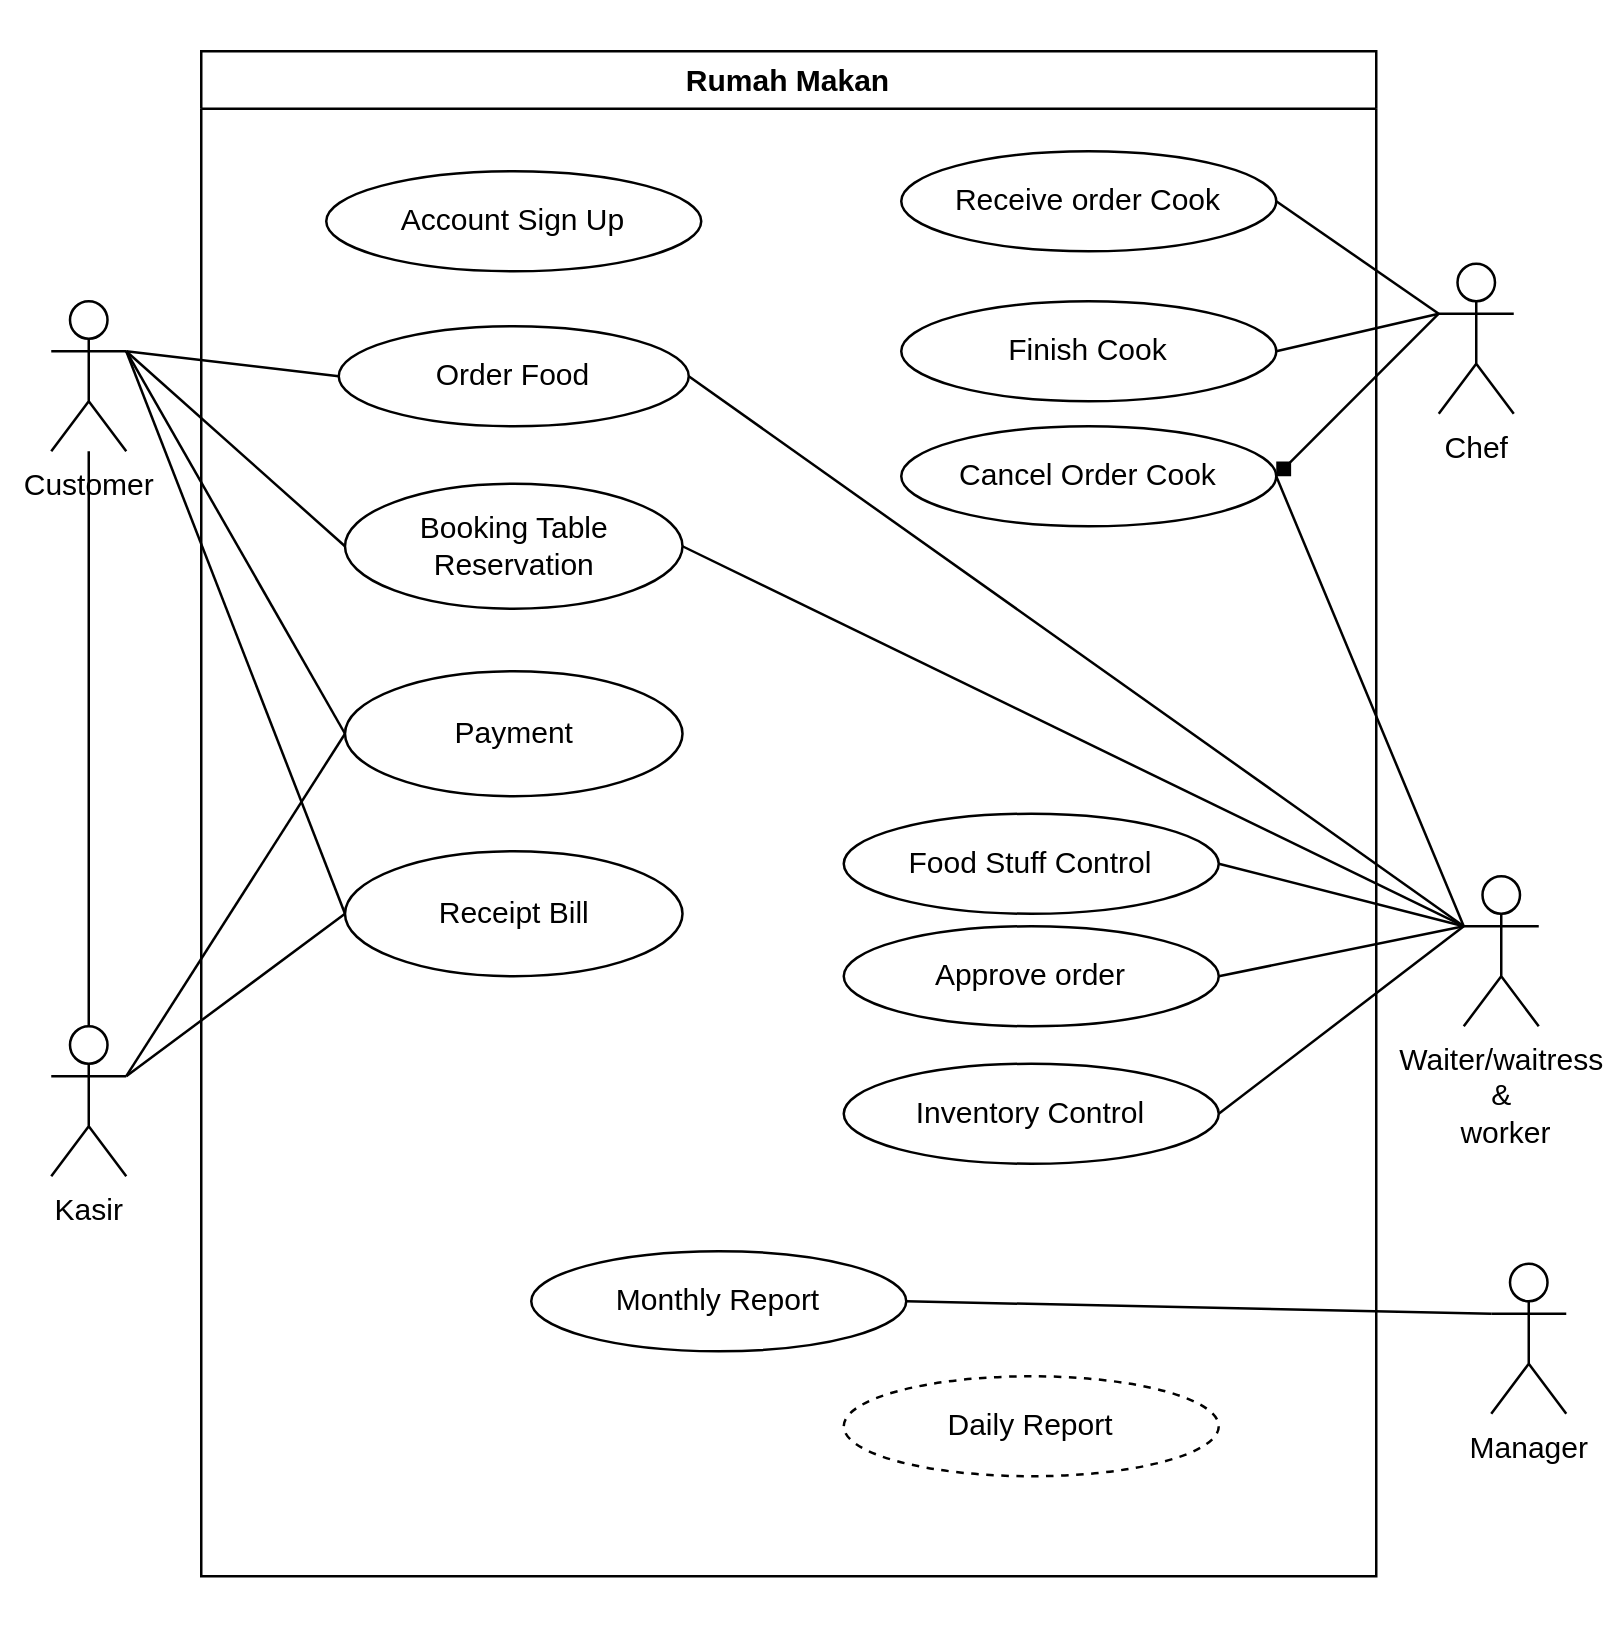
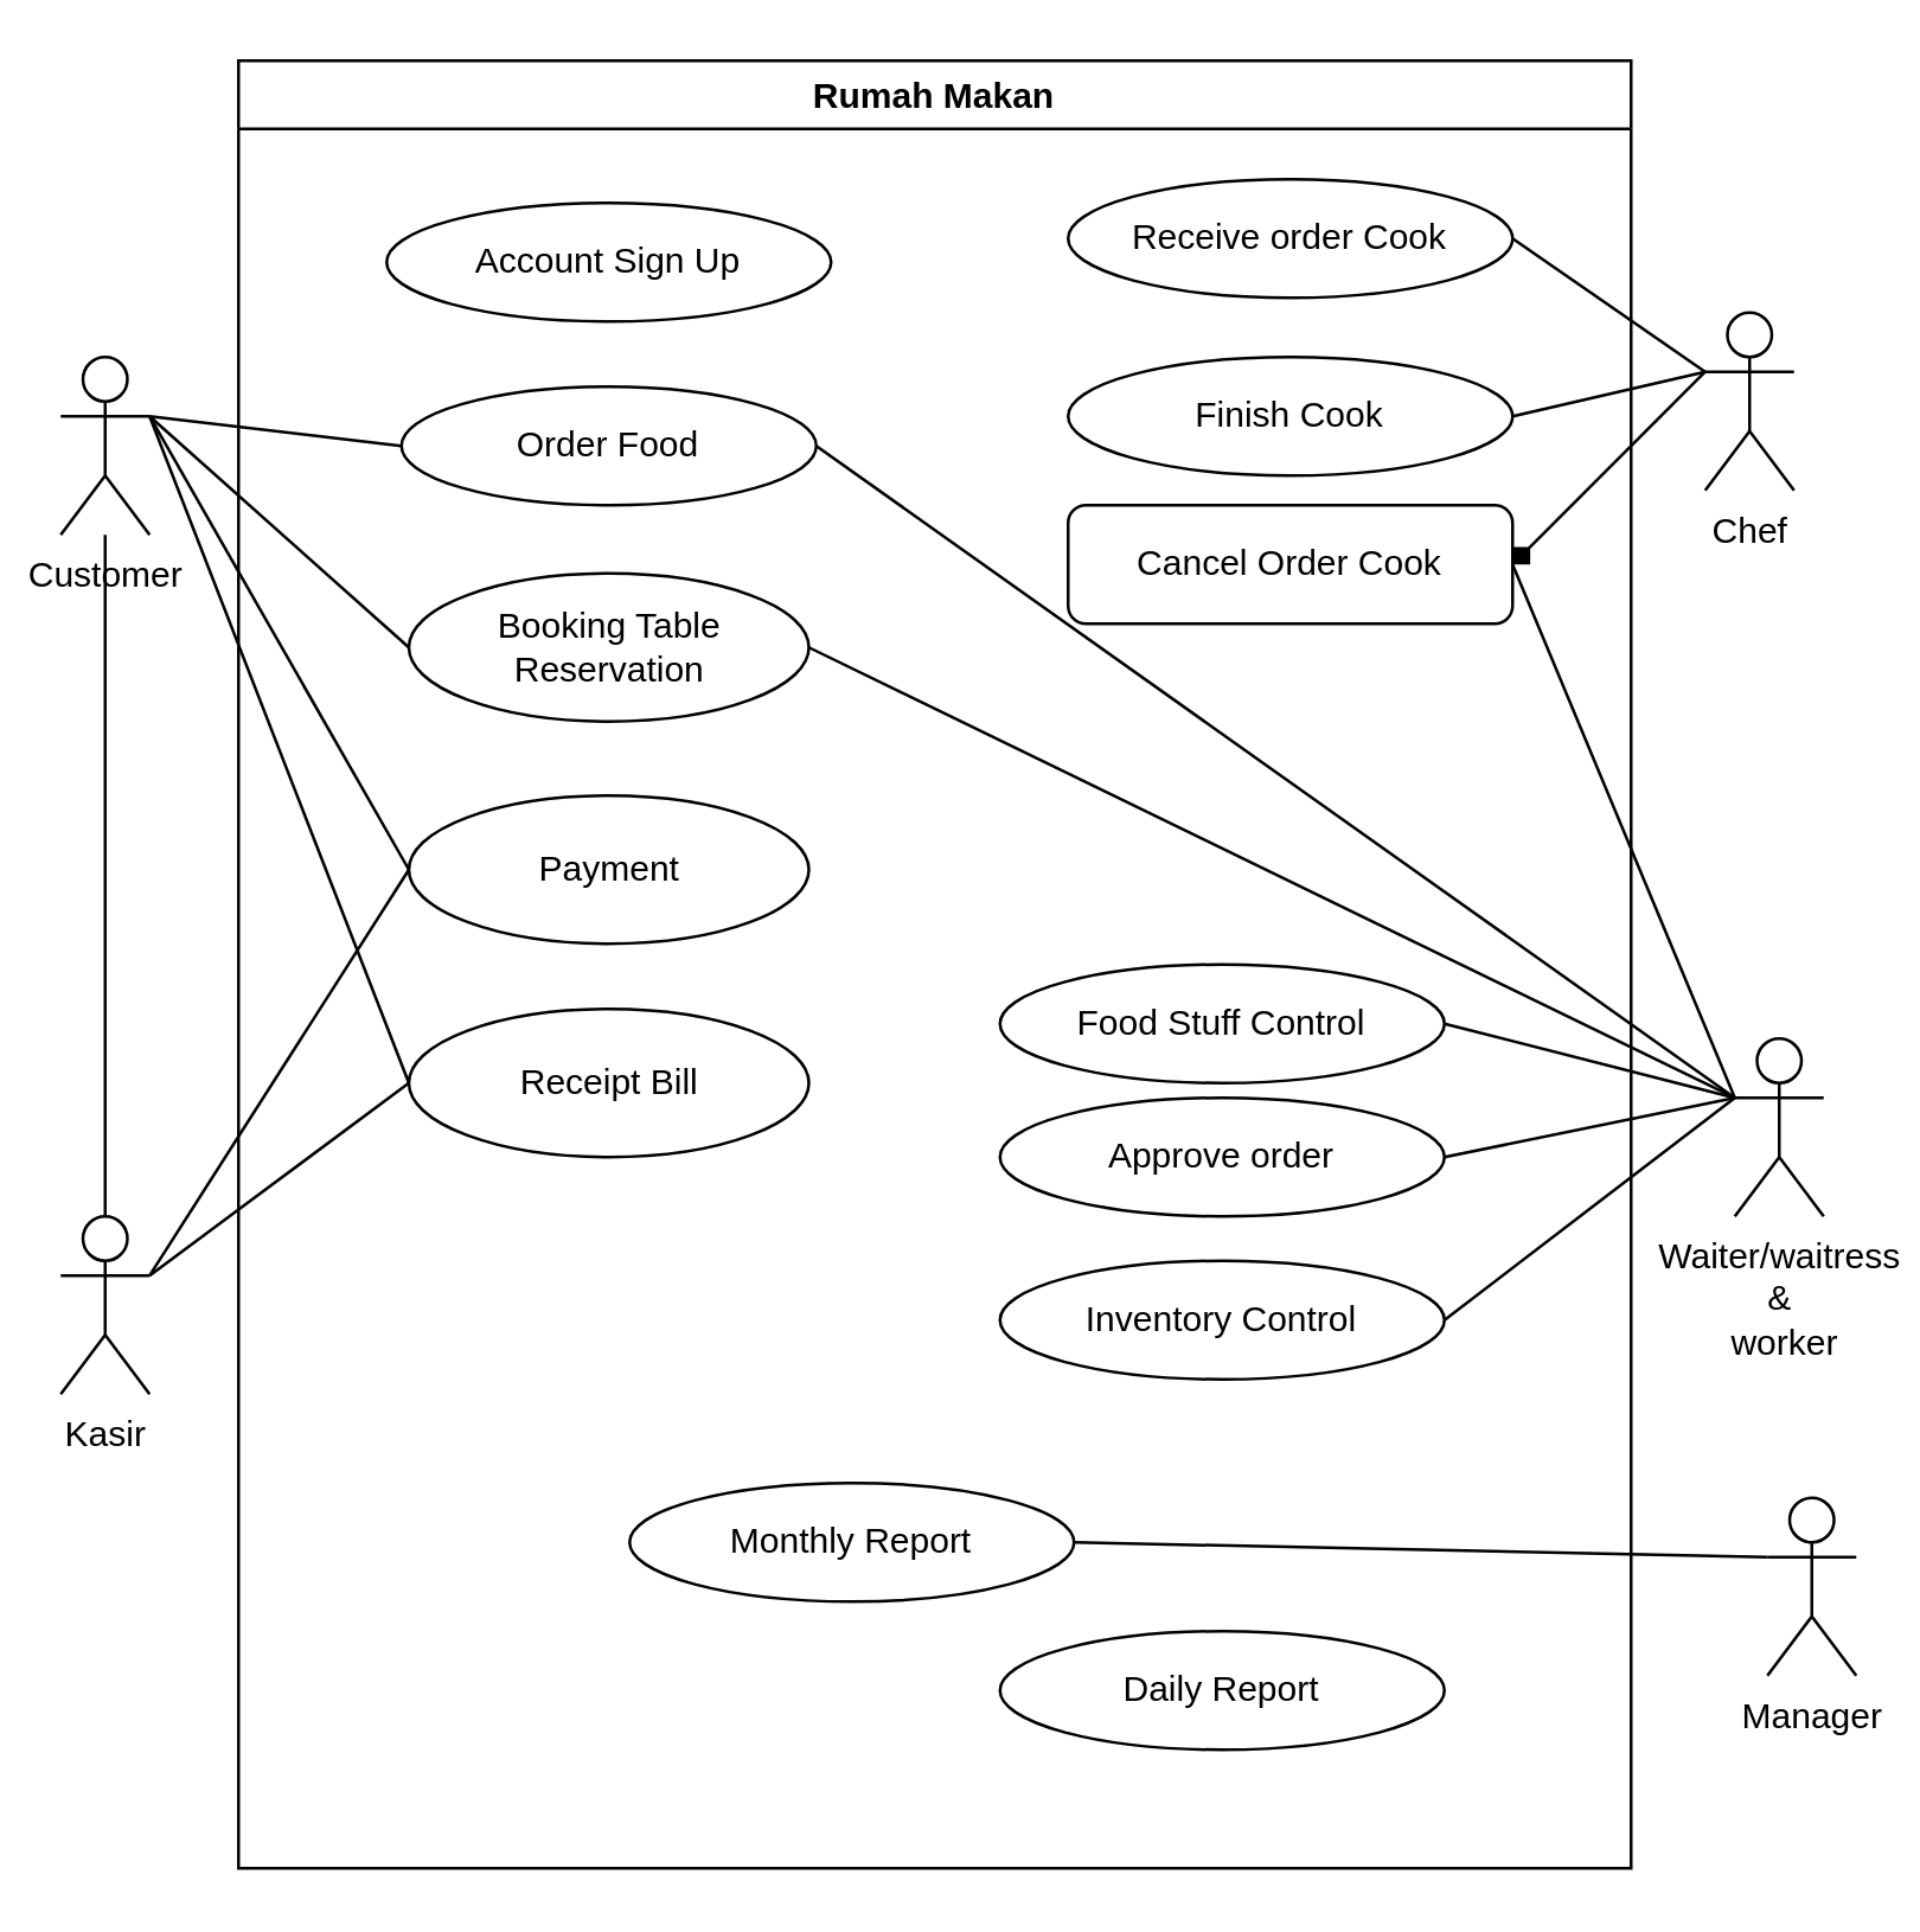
  <mxCell id="0" />
  <mxCell id="1" parent="0" />
  <mxCell id="2" value="Customer" style="shape=umlActor;verticalLabelPosition=bottom;verticalAlign=top;html=1;outlineConnect=0;" parent="1" vertex="1"><mxGeometry x="20" y="120" width="30" height="60" as="geometry" /></mxCell>
  <mxCell id="3" value="Chef" style="shape=umlActor;verticalLabelPosition=bottom;verticalAlign=top;html=1;outlineConnect=0;" parent="1" vertex="1"><mxGeometry x="575" y="105" width="30" height="60" as="geometry" /></mxCell>
  <mxCell id="4" value="Kasir" style="shape=umlActor;verticalLabelPosition=bottom;verticalAlign=top;html=1;outlineConnect=0;" parent="1" vertex="1"><mxGeometry x="20" y="410" width="30" height="60" as="geometry" /></mxCell>
  <mxCell id="5" value="Waiter/waitress &lt;br&gt;&amp;amp;&lt;br&gt;&amp;nbsp;worker" style="shape=umlActor;verticalLabelPosition=bottom;verticalAlign=top;html=1;outlineConnect=0;" parent="1" vertex="1"><mxGeometry x="585" y="350" width="30" height="60" as="geometry" /></mxCell>
  <mxCell id="6" value="Rumah Makan" style="swimlane;" parent="1" vertex="1"><mxGeometry x="80" y="20" width="470" height="610" as="geometry" /></mxCell>
  <mxCell id="7" value="Account Sign Up" style="ellipse;whiteSpace=wrap;html=1;" parent="6" vertex="1"><mxGeometry x="50" y="48" width="150" height="40" as="geometry" /></mxCell>
  <mxCell id="8" value="Approve order" style="ellipse;whiteSpace=wrap;html=1;" parent="6" vertex="1"><mxGeometry x="257" y="350" width="150" height="40" as="geometry" /></mxCell>
- <mxCell id="9" value="Cancel Order Cook" style="ellipse;whiteSpace=wrap;html=1;" parent="6" vertex="1"><mxGeometry x="280" y="150" width="150" height="40" as="geometry" /></mxCell>
+ <mxCell id="9" value="Cancel Order Cook" style="whiteSpace=wrap;html=1;rounded=1;" parent="6" vertex="1"><mxGeometry x="280" y="150" width="150" height="40" as="geometry" /></mxCell>
  <mxCell id="10" value="Order Food" style="ellipse;whiteSpace=wrap;html=1;" parent="6" vertex="1"><mxGeometry x="55" y="110" width="140" height="40" as="geometry" /></mxCell>
  <mxCell id="11" value="Booking Table Reservation" style="ellipse;whiteSpace=wrap;html=1;" parent="6" vertex="1"><mxGeometry x="57.5" y="173" width="135" height="50" as="geometry" /></mxCell>
  <mxCell id="12" value="Finish Cook" style="ellipse;whiteSpace=wrap;html=1;" parent="6" vertex="1"><mxGeometry x="280" y="100" width="150" height="40" as="geometry" /></mxCell>
- <mxCell id="13" value="Daily Report" style="ellipse;whiteSpace=wrap;html=1;dashed=1;" parent="6" vertex="1"><mxGeometry x="257" y="530" width="150" height="40" as="geometry" /></mxCell>
+ <mxCell id="13" value="Daily Report" style="ellipse;whiteSpace=wrap;html=1;" parent="6" vertex="1"><mxGeometry x="257" y="530" width="150" height="40" as="geometry" /></mxCell>
  <mxCell id="14" value="Payment" style="ellipse;whiteSpace=wrap;html=1;" parent="6" vertex="1"><mxGeometry x="57.5" y="248" width="135" height="50" as="geometry" /></mxCell>
  <mxCell id="15" value="Receipt Bill" style="ellipse;whiteSpace=wrap;html=1;" parent="6" vertex="1"><mxGeometry x="57.5" y="320" width="135" height="50" as="geometry" /></mxCell>
  <mxCell id="16" value="Food Stuff Control" style="ellipse;whiteSpace=wrap;html=1;" parent="6" vertex="1"><mxGeometry x="257" y="305" width="150" height="40" as="geometry" /></mxCell>
  <mxCell id="17" value="Monthly Report" style="ellipse;whiteSpace=wrap;html=1;" parent="6" vertex="1"><mxGeometry x="132" y="480" width="150" height="40" as="geometry" /></mxCell>
  <mxCell id="18" value="Receive order Cook" style="ellipse;whiteSpace=wrap;html=1;" parent="6" vertex="1"><mxGeometry x="280" y="40" width="150" height="40" as="geometry" /></mxCell>
  <mxCell id="19" value="Inventory Control" style="ellipse;whiteSpace=wrap;html=1;" parent="6" vertex="1"><mxGeometry x="257" y="405" width="150" height="40" as="geometry" /></mxCell>
  <mxCell id="20" value="Manager" style="shape=umlActor;verticalLabelPosition=bottom;verticalAlign=top;html=1;outlineConnect=0;" parent="1" vertex="1"><mxGeometry x="596" y="505" width="30" height="60" as="geometry" /></mxCell>
  <mxCell id="21" value="" style="endArrow=none;html=1;rounded=0;" parent="1" source="2" target="4" edge="1"><mxGeometry width="50" height="50" relative="1" as="geometry"><mxPoint x="210" y="420" as="sourcePoint" /><mxPoint x="260" y="370" as="targetPoint" /></mxGeometry></mxCell>
  <mxCell id="22" value="" style="endArrow=none;html=1;rounded=0;entryX=0;entryY=0.5;entryDx=0;entryDy=0;exitX=1;exitY=0.333;exitDx=0;exitDy=0;exitPerimeter=0;" parent="1" source="2" target="10" edge="1"><mxGeometry width="50" height="50" relative="1" as="geometry"><mxPoint x="60" y="153.226" as="sourcePoint" /><mxPoint x="200" y="90" as="targetPoint" /></mxGeometry></mxCell>
  <mxCell id="23" value="" style="endArrow=none;html=1;rounded=0;entryX=0;entryY=0.5;entryDx=0;entryDy=0;exitX=1;exitY=0.333;exitDx=0;exitDy=0;exitPerimeter=0;" parent="1" source="2" target="11" edge="1"><mxGeometry width="50" height="50" relative="1" as="geometry"><mxPoint x="60" y="150" as="sourcePoint" /><mxPoint x="140" y="160" as="targetPoint" /></mxGeometry></mxCell>
  <mxCell id="24" value="" style="endArrow=none;html=1;rounded=0;entryX=0;entryY=0.5;entryDx=0;entryDy=0;exitX=1;exitY=0.333;exitDx=0;exitDy=0;exitPerimeter=0;" parent="1" source="2" target="14" edge="1"><mxGeometry width="50" height="50" relative="1" as="geometry"><mxPoint x="60" y="150" as="sourcePoint" /><mxPoint x="147.5" y="225" as="targetPoint" /></mxGeometry></mxCell>
  <mxCell id="25" value="" style="endArrow=none;html=1;rounded=0;entryX=0;entryY=0.5;entryDx=0;entryDy=0;exitX=1;exitY=0.333;exitDx=0;exitDy=0;exitPerimeter=0;" parent="1" source="2" target="15" edge="1"><mxGeometry width="50" height="50" relative="1" as="geometry"><mxPoint x="60" y="150" as="sourcePoint" /><mxPoint x="147.5" y="305" as="targetPoint" /></mxGeometry></mxCell>
  <mxCell id="26" value="" style="endArrow=diamond;html=1;rounded=0;entryX=1;entryY=0.5;entryDx=0;entryDy=0;exitX=0;exitY=0.333;exitDx=0;exitDy=0;exitPerimeter=0;" parent="1" source="3" target="9" edge="1"><mxGeometry width="50" height="50" relative="1" as="geometry"><mxPoint x="-45" y="165" as="sourcePoint" /><mxPoint x="42.5" y="320" as="targetPoint" /></mxGeometry></mxCell>
  <mxCell id="27" value="" style="endArrow=none;html=1;rounded=0;entryX=1;entryY=0.5;entryDx=0;entryDy=0;exitX=0;exitY=0.333;exitDx=0;exitDy=0;exitPerimeter=0;" parent="1" source="3" target="18" edge="1"><mxGeometry width="50" height="50" relative="1" as="geometry"><mxPoint x="575" y="175" as="sourcePoint" /><mxPoint x="485" y="125" as="targetPoint" /></mxGeometry></mxCell>
  <mxCell id="28" value="" style="endArrow=none;html=1;rounded=0;entryX=1;entryY=0.5;entryDx=0;entryDy=0;exitX=0;exitY=0.333;exitDx=0;exitDy=0;exitPerimeter=0;" parent="1" source="3" target="12" edge="1"><mxGeometry width="50" height="50" relative="1" as="geometry"><mxPoint x="575" y="175" as="sourcePoint" /><mxPoint x="485" y="185" as="targetPoint" /></mxGeometry></mxCell>
  <mxCell id="29" value="" style="endArrow=none;html=1;rounded=0;entryX=1;entryY=0.5;entryDx=0;entryDy=0;exitX=0;exitY=0.333;exitDx=0;exitDy=0;exitPerimeter=0;" parent="1" source="5" target="8" edge="1"><mxGeometry width="50" height="50" relative="1" as="geometry"><mxPoint x="585" y="200" as="sourcePoint" /><mxPoint x="495" y="260" as="targetPoint" /></mxGeometry></mxCell>
  <mxCell id="30" value="" style="endArrow=none;html=1;rounded=0;entryX=1;entryY=0.5;entryDx=0;entryDy=0;exitX=0;exitY=0.333;exitDx=0;exitDy=0;exitPerimeter=0;" parent="1" source="5" target="16" edge="1"><mxGeometry width="50" height="50" relative="1" as="geometry"><mxPoint x="575" y="330" as="sourcePoint" /><mxPoint x="495" y="445" as="targetPoint" /></mxGeometry></mxCell>
  <mxCell id="31" value="" style="endArrow=none;html=1;rounded=0;entryX=0;entryY=0.5;entryDx=0;entryDy=0;exitX=1;exitY=0.333;exitDx=0;exitDy=0;exitPerimeter=0;" parent="1" source="4" target="14" edge="1"><mxGeometry width="50" height="50" relative="1" as="geometry"><mxPoint x="690" y="310" as="sourcePoint" /><mxPoint x="610" y="425" as="targetPoint" /></mxGeometry></mxCell>
  <mxCell id="32" value="" style="endArrow=none;html=1;rounded=0;entryX=0;entryY=0.5;entryDx=0;entryDy=0;exitX=1;exitY=0.333;exitDx=0;exitDy=0;exitPerimeter=0;" parent="1" source="4" target="15" edge="1"><mxGeometry width="50" height="50" relative="1" as="geometry"><mxPoint x="60" y="440" as="sourcePoint" /><mxPoint x="147.5" y="303" as="targetPoint" /></mxGeometry></mxCell>
  <mxCell id="33" value="" style="endArrow=none;html=1;rounded=0;entryX=1;entryY=0.5;entryDx=0;entryDy=0;exitX=0;exitY=0.333;exitDx=0;exitDy=0;exitPerimeter=0;" parent="1" source="5" target="11" edge="1"><mxGeometry width="50" height="50" relative="1" as="geometry"><mxPoint x="70" y="450" as="sourcePoint" /><mxPoint x="157.5" y="313" as="targetPoint" /></mxGeometry></mxCell>
  <mxCell id="34" value="" style="endArrow=none;html=1;rounded=0;entryX=1;entryY=0.5;entryDx=0;entryDy=0;exitX=0;exitY=0.333;exitDx=0;exitDy=0;exitPerimeter=0;" parent="1" source="5" target="9" edge="1"><mxGeometry width="50" height="50" relative="1" as="geometry"><mxPoint x="555" y="325" as="sourcePoint" /><mxPoint x="485" y="235" as="targetPoint" /></mxGeometry></mxCell>
  <mxCell id="35" value="" style="endArrow=none;html=1;rounded=0;entryX=1;entryY=0.5;entryDx=0;entryDy=0;exitX=0;exitY=0.333;exitDx=0;exitDy=0;exitPerimeter=0;" parent="1" source="5" target="19" edge="1"><mxGeometry width="50" height="50" relative="1" as="geometry"><mxPoint x="575" y="360" as="sourcePoint" /><mxPoint x="495" y="445" as="targetPoint" /></mxGeometry></mxCell>
  <mxCell id="36" value="" style="endArrow=none;html=1;rounded=0;entryX=1;entryY=0.5;entryDx=0;entryDy=0;exitX=0;exitY=0.333;exitDx=0;exitDy=0;exitPerimeter=0;" parent="1" source="20" target="17" edge="1"><mxGeometry width="50" height="50" relative="1" as="geometry"><mxPoint x="576" y="190" as="sourcePoint" /><mxPoint x="496" y="275" as="targetPoint" /></mxGeometry></mxCell>
  <mxCell id="37" value="" style="endArrow=none;html=1;rounded=0;entryX=1;entryY=0.5;entryDx=0;entryDy=0;exitX=0;exitY=0.333;exitDx=0;exitDy=0;exitPerimeter=0;" parent="1" source="5" target="10" edge="1"><mxGeometry width="50" height="50" relative="1" as="geometry"><mxPoint x="680" y="330" as="sourcePoint" /><mxPoint x="282.5" y="228" as="targetPoint" /></mxGeometry></mxCell>
